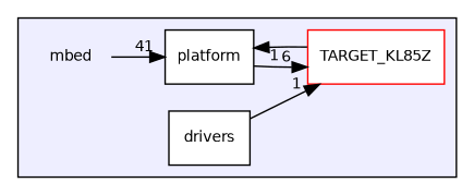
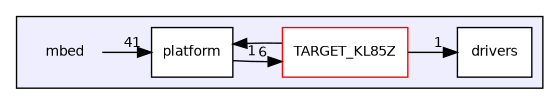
  digraph {
    compound=true
    rankdir=LR
    node [fontname=Helvetica fontsize=10 shape=box fillcolor=white style=filled]
    edge [headlabel=1 labeldistance=1.5 labelfontname=Helvetica labelfontsize=10]
    n1 [label=mbed shape=plaintext fillcolor="" style=""]
    n2 [label=drivers]
    n3 [label=platform]
    n4 [color=red label=TARGET_KL85Z]
    subgraph cluster_1 {
      bgcolor="#eeeeff"
      pencolor=black
      n1
      n2
      n3
      n4
    }
    n1 -> n3 [headlabel=41]
-   n2 -> n4
+   n4 -> n2
    n3 -> n4 [headlabel=6]
    n4 -> n3
  }
